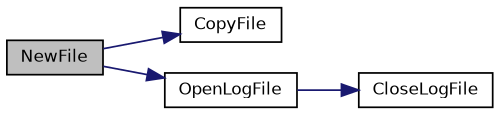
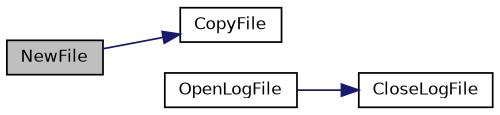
  digraph {
    rankdir=LR
    node [color=black fillcolor=white fontname=Helvetica fontsize=10 shape=record style=filled]
    edge [color=midnightblue fontname=Helvetica fontsize=10 labelfontname=Helvetica labelfontsize=10 style=solid]
    n1 [fillcolor=grey75 fontcolor=black height=0.2 label=NewFile width=0.4]
    n2 [height=0.2 label=CopyFile width=0.4]
    n3 [height=0.2 label=OpenLogFile width=0.4]
    n4 [height=0.2 label=CloseLogFile width=0.4]
    n1 -> n2
-   n1 -> n3
    n3 -> n4
  }
